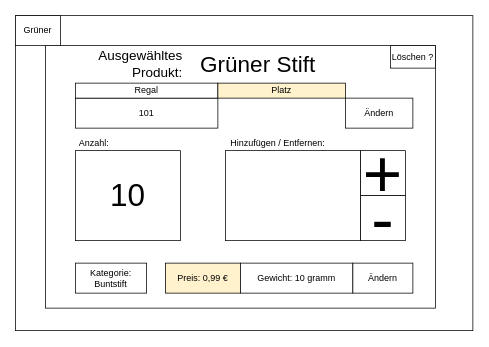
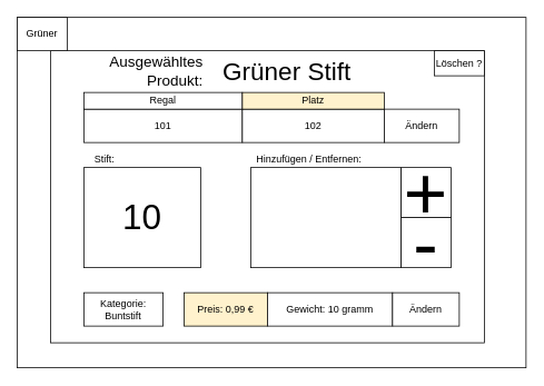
  <mxCell id="0" />
  <mxCell id="1" parent="0" />
  <mxCell id="2" value="" style="rounded=0;whiteSpace=wrap;html=1;" parent="1" vertex="1"><mxGeometry x="20" y="20" width="610" height="420" as="geometry" /></mxCell>
  <mxCell id="3" value="" style="rounded=0;whiteSpace=wrap;html=1;" parent="1" vertex="1"><mxGeometry x="60" y="60" width="520" height="350" as="geometry" /></mxCell>
  <mxCell id="4" value="101" style="rounded=0;whiteSpace=wrap;html=1;" parent="1" vertex="1"><mxGeometry x="100" y="130" width="190" height="40" as="geometry" /></mxCell>
+ <mxCell id="5" value="102" style="rounded=0;whiteSpace=wrap;html=1;" parent="1" vertex="1"><mxGeometry x="290" y="130" width="170" height="40" as="geometry" /></mxCell>
  <mxCell id="6" value="Ändern" style="rounded=0;whiteSpace=wrap;html=1;" parent="1" vertex="1"><mxGeometry x="460" y="130" width="90" height="40" as="geometry" /></mxCell>
  <mxCell id="7" value="&lt;font style=&quot;font-size: 30px&quot;&gt;Grüner Stift&lt;/font&gt;" style="text;html=1;strokeColor=none;fillColor=none;align=center;verticalAlign=middle;whiteSpace=wrap;rounded=0;" parent="1" vertex="1"><mxGeometry x="245" y="65" width="197" height="40" as="geometry" /></mxCell>
  <mxCell id="8" value="Regal" style="rounded=0;whiteSpace=wrap;html=1;" parent="1" vertex="1"><mxGeometry x="100" y="110" width="190" height="20" as="geometry" /></mxCell>
  <mxCell id="9" value="Platz" style="rounded=0;whiteSpace=wrap;html=1;fillColor=#fff2cc;" parent="1" vertex="1"><mxGeometry x="290" y="110" width="170" height="20" as="geometry" /></mxCell>
  <mxCell id="10" value="Preis: 0,99 €" style="rounded=0;whiteSpace=wrap;html=1;fillColor=#fff2cc;" parent="1" vertex="1"><mxGeometry x="220" y="350" width="100" height="40" as="geometry" /></mxCell>
  <mxCell id="11" value="Gewicht: 10 gramm" style="rounded=0;whiteSpace=wrap;html=1;" parent="1" vertex="1"><mxGeometry x="320" y="350" width="150" height="40" as="geometry" /></mxCell>
  <mxCell id="12" value="Ändern" style="rounded=0;whiteSpace=wrap;html=1;" parent="1" vertex="1"><mxGeometry x="470" y="350" width="80" height="40" as="geometry" /></mxCell>
  <mxCell id="13" value="&lt;font style=&quot;font-size: 90px&quot;&gt;+&lt;/font&gt;" style="rounded=0;whiteSpace=wrap;html=1;" parent="1" vertex="1"><mxGeometry x="480" y="200" width="60" height="60" as="geometry" /></mxCell>
  <mxCell id="14" value="&lt;font&gt;&lt;font style=&quot;font-size: 90px&quot;&gt;-&lt;/font&gt;&lt;br&gt;&lt;/font&gt;" style="rounded=0;whiteSpace=wrap;html=1;" parent="1" vertex="1"><mxGeometry x="480" y="260" width="60" height="60" as="geometry" /></mxCell>
  <mxCell id="15" value="" style="rounded=0;whiteSpace=wrap;html=1;" parent="1" vertex="1"><mxGeometry x="300" y="200" width="180" height="120" as="geometry" /></mxCell>
  <mxCell id="16" value="&lt;font style=&quot;font-size: 42px&quot;&gt;10&lt;/font&gt;" style="rounded=0;whiteSpace=wrap;html=1;" parent="1" vertex="1"><mxGeometry x="100" y="200" width="140" height="120" as="geometry" /></mxCell>
- <mxCell id="17" value="Anzahl:" style="text;html=1;strokeColor=none;fillColor=none;align=center;verticalAlign=middle;whiteSpace=wrap;rounded=0;" parent="1" vertex="1"><mxGeometry x="100" y="180" width="50" height="20" as="geometry" /></mxCell>
+ <mxCell id="17" value="Stift:" style="text;html=1;strokeColor=none;fillColor=none;align=center;verticalAlign=middle;whiteSpace=wrap;rounded=0;" parent="1" vertex="1"><mxGeometry x="100" y="180" width="50" height="20" as="geometry" /></mxCell>
  <mxCell id="18" value="Hinzufügen / Entfernen:" style="text;html=1;strokeColor=none;fillColor=none;align=center;verticalAlign=middle;whiteSpace=wrap;rounded=0;" parent="1" vertex="1"><mxGeometry x="300" y="180" width="140" height="20" as="geometry" /></mxCell>
  <mxCell id="19" value="Kategorie: Buntstift" style="rounded=0;whiteSpace=wrap;html=1;" parent="1" vertex="1"><mxGeometry x="100" y="350" width="95" height="40" as="geometry" /></mxCell>
  <mxCell id="20" value="Grüner" style="rounded=0;whiteSpace=wrap;html=1;" parent="1" vertex="1"><mxGeometry x="20" y="20" width="60" height="40" as="geometry" /></mxCell>
  <mxCell id="21" value="Löschen ?" style="rounded=0;whiteSpace=wrap;html=1;" parent="1" vertex="1"><mxGeometry x="520" y="60" width="60" height="30" as="geometry" /></mxCell>
  <mxCell id="22" value="&lt;font style=&quot;font-size: 18px&quot;&gt;Ausgewähltes Produkt:&lt;/font&gt;" style="text;html=1;strokeColor=none;fillColor=none;align=right;verticalAlign=middle;whiteSpace=wrap;rounded=0;" parent="1" vertex="1"><mxGeometry x="125" y="65" width="120" height="40" as="geometry" /></mxCell>
